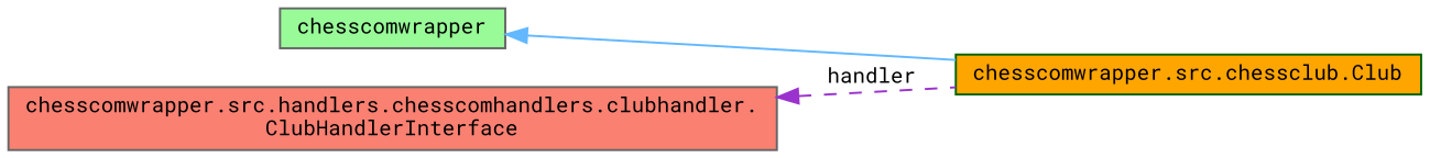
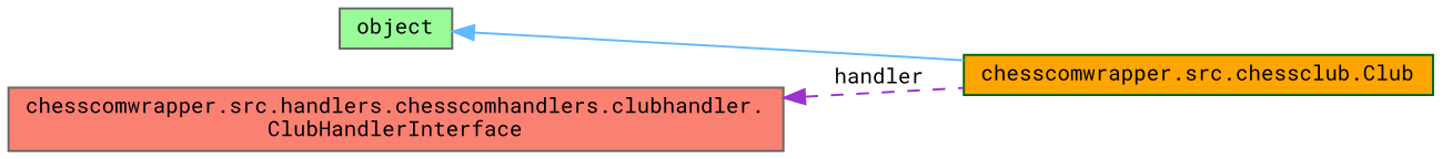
  digraph {
    rankdir=LR
    fontname="Roboto Mono"
    node [color=gray40 fontname="Roboto Mono" fontsize=10 shape=box style=filled]
    edge [dir=back fontname="Roboto Mono" fontsize=10 labelfontname=Helvetica labelfontsize=10]
    n1 [color=darkgreen fillcolor=orange fontcolor=black height=0.2 label="chesscomwrapper.src.chessclub.Club" width=0.4]
-   n2 [fillcolor=palegreen height=0.2 label=chesscomwrapper width=0.4]
+   n2 [fillcolor=palegreen height=0.2 label=object width=0.4]
    n3 [fillcolor=salmon height=0.2 label="chesscomwrapper.src.handlers.chesscomhandlers.clubhandler.\lClubHandlerInterface" width=0.4]
    n2 -> n1 [color=steelblue1 style=solid]
    n3 -> n1 [color=darkorchid3 label=" handler" style=dashed]
  }
